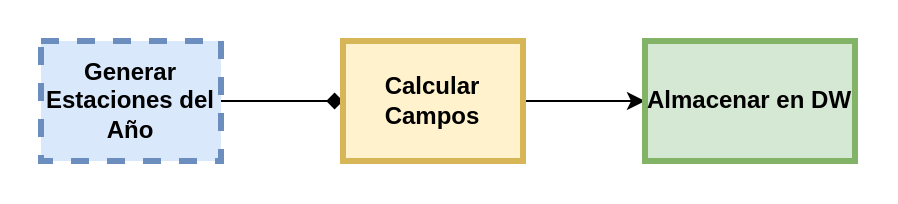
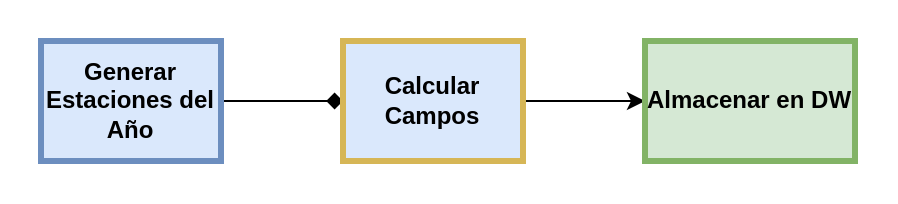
  <mxCell id="0" />
  <mxCell id="1" parent="0" />
  <mxCell id="2" style="edgeStyle=orthogonalEdgeStyle;rounded=0;orthogonalLoop=1;jettySize=auto;html=1;exitX=1;exitY=0.5;exitDx=0;exitDy=0;entryX=0;entryY=0.5;entryDx=0;entryDy=0;endArrow=diamond;" parent="1" source="3" target="5" edge="1"><mxGeometry relative="1" as="geometry" /></mxCell>
- <mxCell id="3" value="Generar Estaciones del Año" style="whiteSpace=wrap;align=center;verticalAlign=middle;fontStyle=1;strokeWidth=3;fillColor=#dae8fc;strokeColor=#6c8ebf;dashed=1;" parent="1" vertex="1"><mxGeometry x="20" y="20" width="90" height="60" as="geometry" /></mxCell>
+ <mxCell id="3" value="Generar Estaciones del Año" style="whiteSpace=wrap;align=center;verticalAlign=middle;fontStyle=1;strokeWidth=3;fillColor=#dae8fc;strokeColor=#6c8ebf;" parent="1" vertex="1"><mxGeometry x="20" y="20" width="90" height="60" as="geometry" /></mxCell>
  <mxCell id="4" style="edgeStyle=orthogonalEdgeStyle;rounded=0;orthogonalLoop=1;jettySize=auto;html=1;exitX=1;exitY=0.5;exitDx=0;exitDy=0;entryX=0;entryY=0.5;entryDx=0;entryDy=0;" parent="1" source="5" target="6" edge="1"><mxGeometry relative="1" as="geometry" /></mxCell>
- <mxCell id="5" value="Calcular Campos" style="whiteSpace=wrap;align=center;verticalAlign=middle;fontStyle=1;strokeWidth=3;fillColor=#fff2cc;strokeColor=#d6b656;" parent="1" vertex="1"><mxGeometry x="171" y="20" width="90" height="60" as="geometry" /></mxCell>
+ <mxCell id="5" value="Calcular Campos" style="whiteSpace=wrap;align=center;verticalAlign=middle;fontStyle=1;strokeWidth=3;fillColor=#dae8fc;strokeColor=#d6b656;" parent="1" vertex="1"><mxGeometry x="171" y="20" width="90" height="60" as="geometry" /></mxCell>
  <mxCell id="6" value="Almacenar en DW" style="whiteSpace=wrap;align=center;verticalAlign=middle;fontStyle=1;strokeWidth=3;fillColor=#d5e8d4;strokeColor=#82b366;" parent="1" vertex="1"><mxGeometry x="322" y="20" width="105" height="60" as="geometry" /></mxCell>
